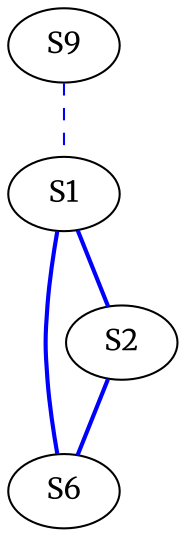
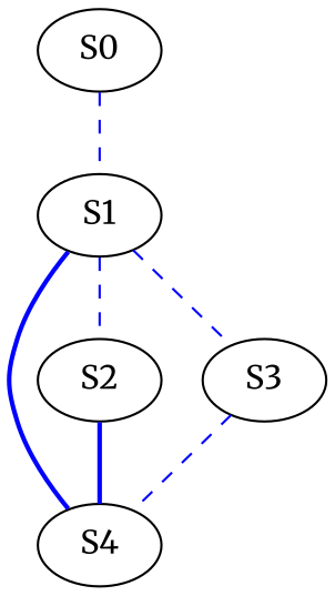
  graph {
    fontname=Merriweather
    node [fontname=Merriweather]
    edge [color=blue fontname=Merriweather style=dashed]
-   S0 [label=S9]
+   S0
    S1
-   S4 [label=S6]
+   S4
    S2
+   S3
    S0 -- S1
    S1 -- S4 [style=bold]
-   S1 -- S2 [style=bold]
+   S1 -- S2
+   S1 -- S3
    S2 -- S4 [style=bold]
+   S3 -- S4
  }
